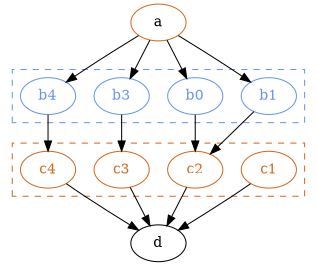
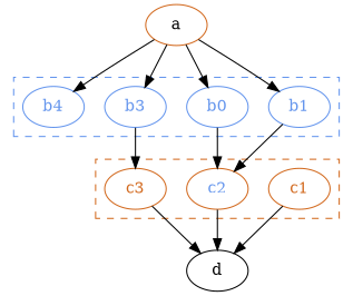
  digraph {
    node [color=chocolate fontcolor=cornflowerblue]
    b1 [color=cornflowerblue]
    n2 [color=cornflowerblue label=b0]
    b3 [color=cornflowerblue]
    b4 [color=cornflowerblue]
    c1 [fontcolor=chocolate]
-   c2 [fontcolor=chocolate]
+   c2
    c3 [fontcolor=chocolate]
-   c4 [fontcolor=chocolate]
    d [color="" fontcolor=""]
    a [fontcolor=""]
    subgraph cluster_1 {
      color=cornflowerblue
      fontcolor=cornflowerblue
      style=dashed
      b1
      n2
      b3
      b4
    }
    subgraph cluster_2 {
      color=chocolate
      fontcolor=chocolate
      style=dashed
      c1
      c2
      c3
-     c4
    }
    b1 -> c2
    n2 -> c2
    b3 -> c3
-   b4 -> c4
    c1 -> d
    c2 -> d
    c3 -> d
-   c4 -> d
    a -> b1
    a -> n2
    a -> b3
    a -> b4
  }
